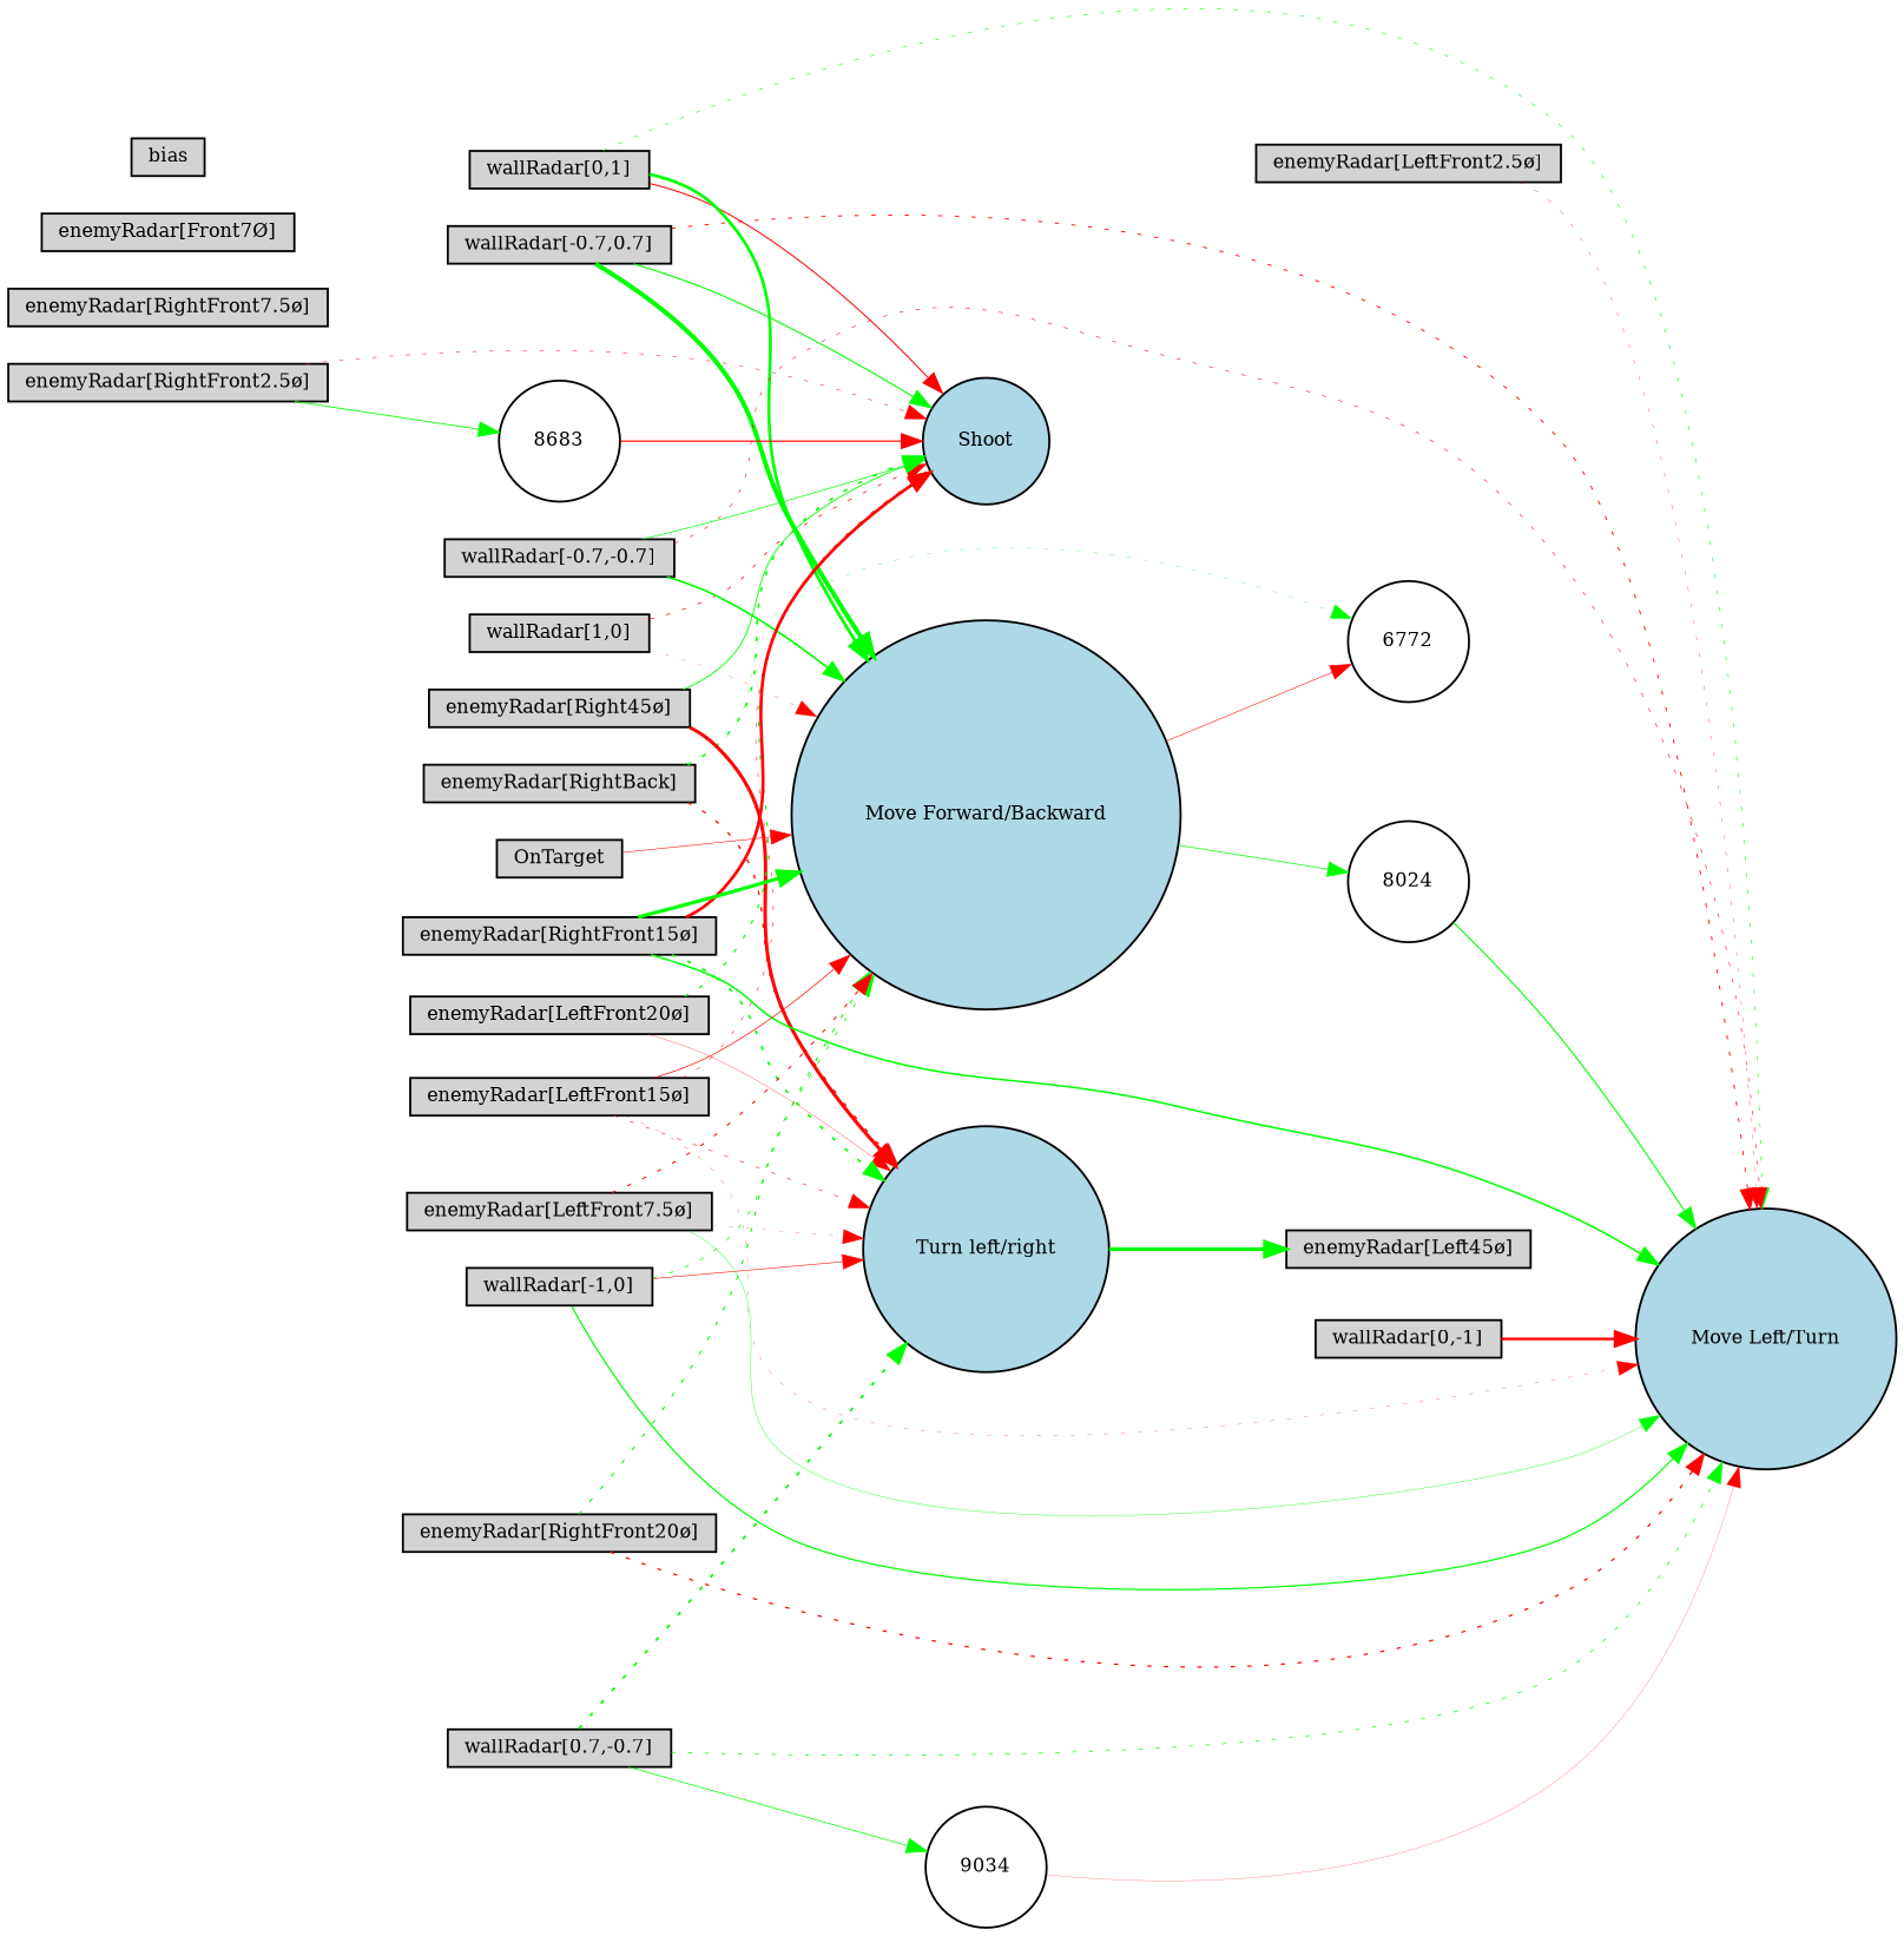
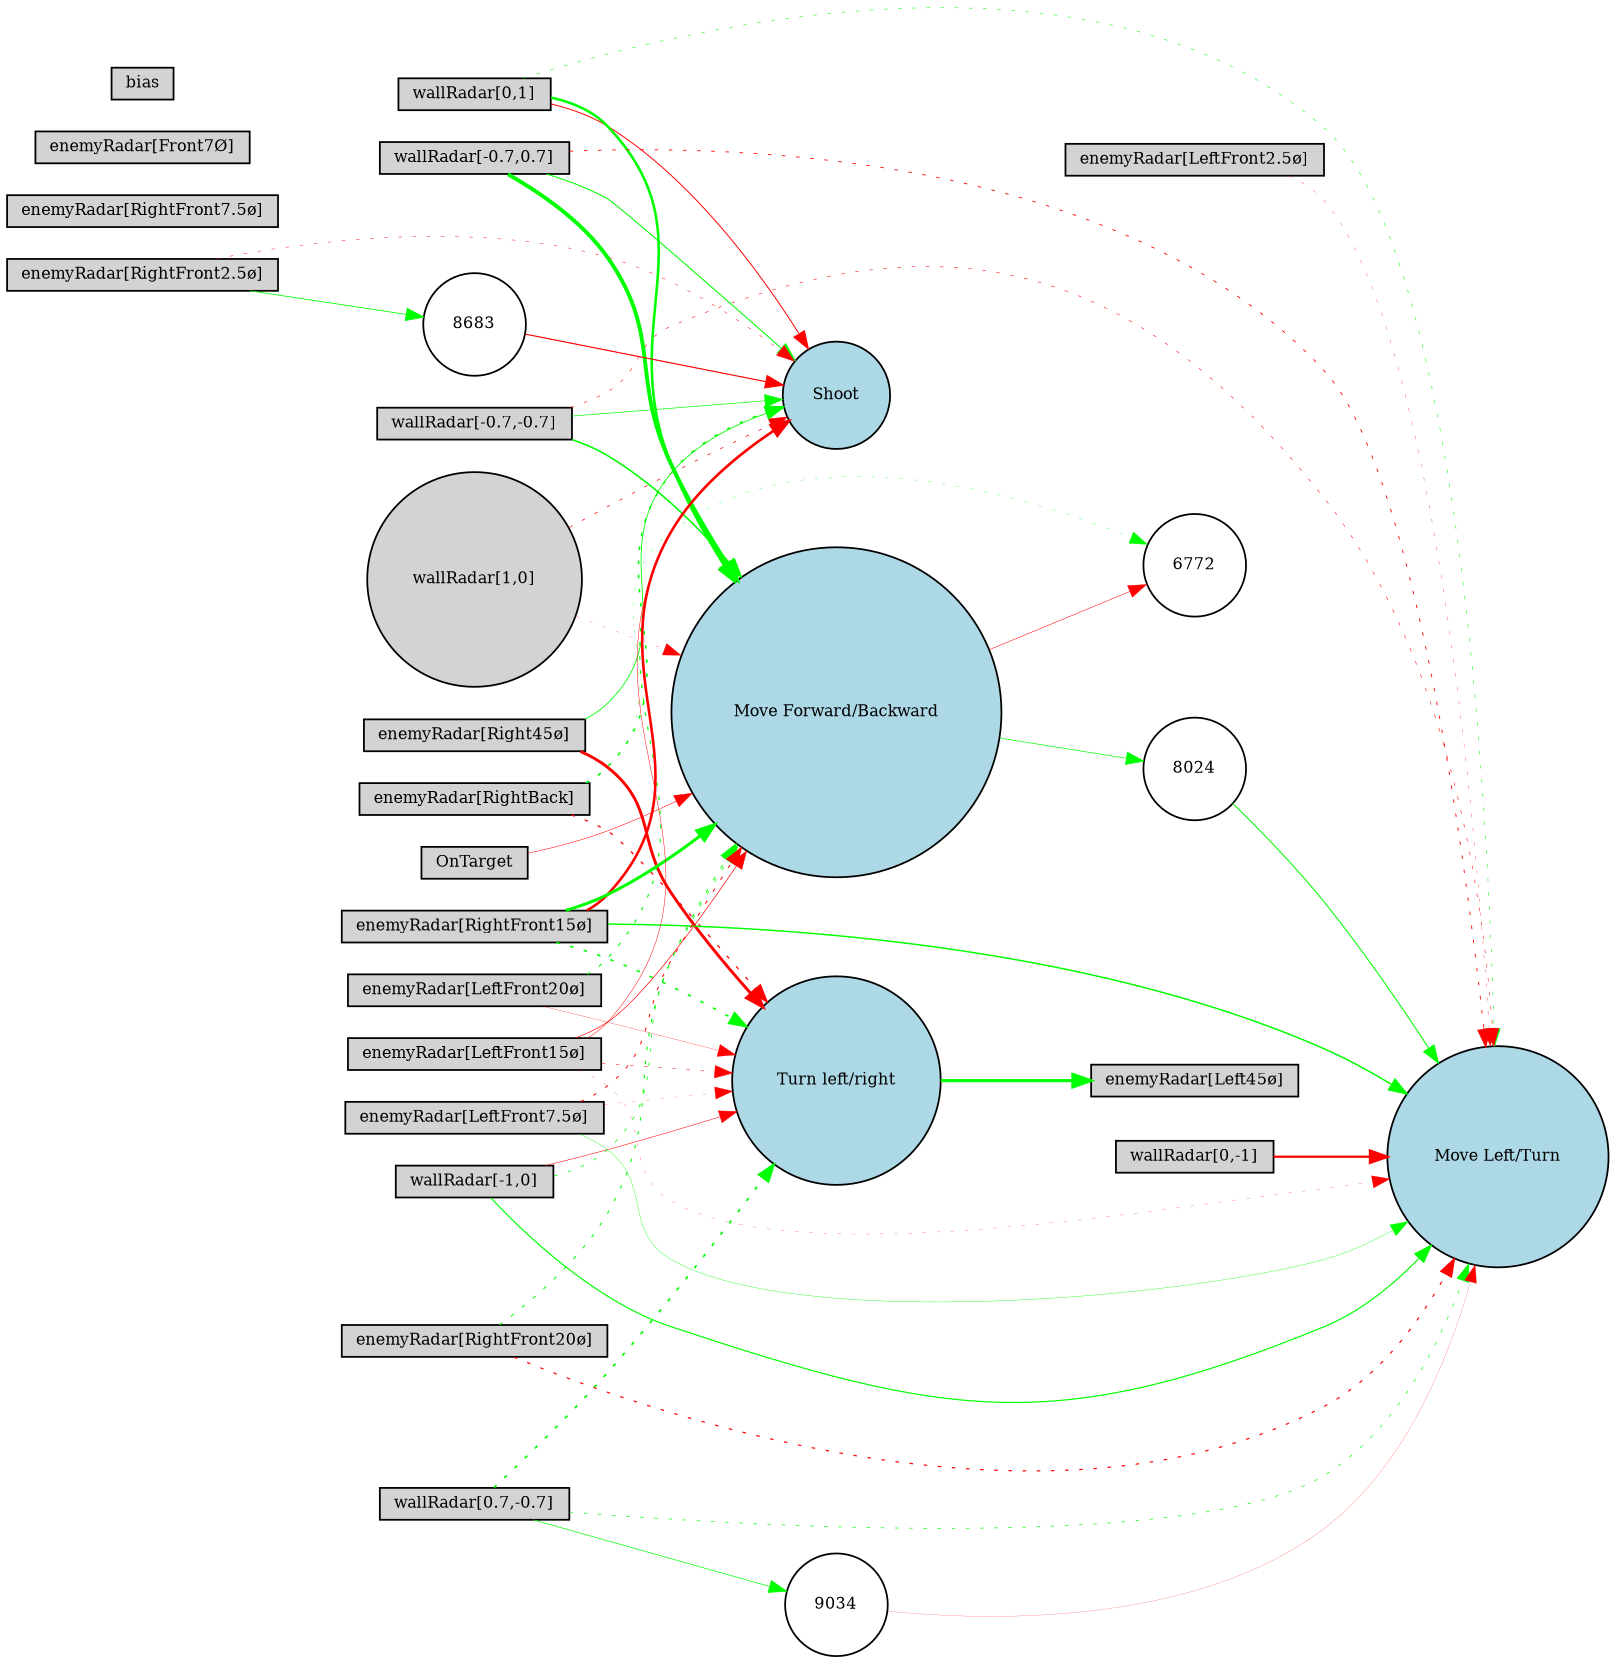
  digraph {
    rankdir=LR
    node [fillcolor=lightgray fontsize=9 shape=box style=filled]
    edge [color=red style=solid]
-   "wallRadar[1,0]" [height=0.2 width=0.2]
+   "wallRadar[1,0]" [height=0.2 shape=circle width=0.2]
    Shoot [fillcolor=lightblue height=0.2 shape=circle width=0.2]
    "Move Forward/Backward" [fillcolor=lightblue height=0.2 shape=circle width=0.2]
    6772 [fillcolor=white height=0.2 shape=circle width=0.2]
    8024 [fillcolor=white height=0.2 shape=circle width=0.2]
    "wallRadar[0,1]" [height=0.2 width=0.2]
    n7 [fillcolor=lightblue height=0.2 label="Move Left/Turn" shape=circle width=0.2]
    "wallRadar[-1,0]" [height=0.2 width=0.2]
    "Turn left/right" [fillcolor=lightblue height=0.2 shape=circle width=0.2]
    "enemyRadar[Left45ø]" [height=0.2 width=0.2]
    "wallRadar[0,-1]" [height=0.2 width=0.2]
    "wallRadar[-0.7,0.7]" [height=0.2 width=0.2]
    "wallRadar[-0.7,-0.7]" [height=0.2 width=0.2]
    "wallRadar[0.7,-0.7]" [height=0.2 width=0.2]
    9034 [fillcolor=white height=0.2 shape=circle width=0.2]
    "enemyRadar[RightBack]" [height=0.2 width=0.2]
    "enemyRadar[Right45ø]" [height=0.2 width=0.2]
    "enemyRadar[RightFront20ø]" [height=0.2 width=0.2]
    "enemyRadar[LeftFront20ø]" [height=0.2 width=0.2]
    "enemyRadar[RightFront15ø]" [height=0.2 width=0.2]
    "enemyRadar[LeftFront15ø]" [height=0.2 width=0.2]
    "enemyRadar[RightFront7.5ø]" [height=0.2 width=0.2]
    "enemyRadar[LeftFront7.5ø]" [height=0.2 width=0.2]
    "enemyRadar[RightFront2.5ø]" [height=0.2 width=0.2]
    8683 [fillcolor=white height=0.2 shape=circle width=0.2]
    "enemyRadar[LeftFront2.5ø]" [height=0.2 width=0.2]
    "enemyRadar[Front7Ø]" [height=0.2 width=0.2]
    OnTarget [height=0.2 width=0.2]
    bias [height=0.2 width=0.2]
    "wallRadar[1,0]" -> Shoot [penwidth=0.4012353293671156 style=dotted]
    "wallRadar[1,0]" -> "Move Forward/Backward" [penwidth=0.1265283726148083 style=dotted]
    "Move Forward/Backward" -> 6772 [penwidth=0.2891186125750539]
    "Move Forward/Backward" -> 8024 [color=green penwidth=0.3892011462459156]
    8024 -> n7 [color=green penwidth=0.5906090318361377]
    "wallRadar[0,1]" -> Shoot [penwidth=0.5518980197020973]
    "wallRadar[0,1]" -> "Move Forward/Backward" [color=green penwidth=1.4614445306699473]
    "wallRadar[0,1]" -> n7 [color=green penwidth=0.3075439929122974 style=dotted]
    "wallRadar[-1,0]" -> "Move Forward/Backward" [color=green penwidth=0.4349704504763592 style=dotted]
    "wallRadar[-1,0]" -> n7 [color=green penwidth=0.6672260780708923]
    "wallRadar[-1,0]" -> "Turn left/right" [penwidth=0.29874515395929807]
    "Turn left/right" -> "enemyRadar[Left45ø]" [color=green penwidth=1.7818622679618419]
    "wallRadar[0,-1]" -> n7 [penwidth=1.2798957919308158]
    "wallRadar[-0.7,0.7]" -> Shoot [color=green penwidth=0.594481126596311]
    "wallRadar[-0.7,0.7]" -> "Move Forward/Backward" [color=green penwidth=2.1946248411110942]
    "wallRadar[-0.7,0.7]" -> n7 [penwidth=0.4909138929360727 style=dotted]
    "wallRadar[-0.7,-0.7]" -> Shoot [color=green penwidth=0.38121266905701445]
    "wallRadar[-0.7,-0.7]" -> "Move Forward/Backward" [color=green penwidth=0.8964335579804422]
    "wallRadar[-0.7,-0.7]" -> n7 [penwidth=0.30734529845247804 style=dotted]
    "wallRadar[0.7,-0.7]" -> n7 [color=green penwidth=0.38732235143331706 style=dotted]
    "wallRadar[0.7,-0.7]" -> "Turn left/right" [color=green penwidth=0.9803034968937491 style=dotted]
    "wallRadar[0.7,-0.7]" -> 9034 [color=green penwidth=0.3933567243054368]
    9034 -> n7 [penwidth=0.10808549430996253]
    "enemyRadar[RightBack]" -> Shoot [color=green penwidth=0.8783604275253702 style=dotted]
    "enemyRadar[RightBack]" -> 6772 [color=green penwidth=0.16673029335944234 style=dotted]
    "enemyRadar[RightBack]" -> "Turn left/right" [penwidth=0.7178608166590519 style=dotted]
    "enemyRadar[Right45ø]" -> Shoot [color=green penwidth=0.4781207983298337]
    "enemyRadar[Right45ø]" -> "Turn left/right" [penwidth=1.6558236514837736]
    "enemyRadar[RightFront20ø]" -> "Move Forward/Backward" [color=green penwidth=0.6035351362023549 style=dotted]
    "enemyRadar[RightFront20ø]" -> n7 [penwidth=0.6696959673805006 style=dotted]
    "enemyRadar[LeftFront20ø]" -> Shoot [color=green penwidth=0.6505560694367923 style=dotted]
    "enemyRadar[LeftFront20ø]" -> "Turn left/right" [penwidth=0.15448580985308616]
    "enemyRadar[RightFront15ø]" -> Shoot [penwidth=1.4693174761198735]
    "enemyRadar[RightFront15ø]" -> "Move Forward/Backward" [color=green penwidth=1.7103519091097075]
    "enemyRadar[RightFront15ø]" -> n7 [color=green penwidth=0.8275359339930591]
    "enemyRadar[RightFront15ø]" -> "Turn left/right" [color=green penwidth=0.8951141313029495 style=dotted]
-   "enemyRadar[LeftFront15ø]" -> Shoot [penwidth=0.26995266584163746 style=dotted]
+   "enemyRadar[LeftFront15ø]" -> Shoot [penwidth=0.26995266584163746]
    "enemyRadar[LeftFront15ø]" -> "Move Forward/Backward" [penwidth=0.3765962985901834]
    "enemyRadar[LeftFront15ø]" -> n7 [penwidth=0.1333963619585264 style=dotted]
    "enemyRadar[LeftFront15ø]" -> "Turn left/right" [penwidth=0.2812309558353124 style=dotted]
    "enemyRadar[LeftFront7.5ø]" -> "Move Forward/Backward" [penwidth=0.5655424911227485 style=dotted]
    "enemyRadar[LeftFront7.5ø]" -> n7 [color=green penwidth=0.20235922499107367]
    "enemyRadar[LeftFront7.5ø]" -> "Turn left/right" [penwidth=0.11685891681475696 style=dotted]
    "enemyRadar[RightFront2.5ø]" -> Shoot [penwidth=0.25829163706416336 style=dotted]
    "enemyRadar[RightFront2.5ø]" -> 8683 [color=green penwidth=0.45901181401686086]
    8683 -> Shoot [penwidth=0.6459934608805084]
    "enemyRadar[LeftFront2.5ø]" -> n7 [penwidth=0.16876030193762098 style=dotted]
    OnTarget -> "Move Forward/Backward" [penwidth=0.29865396893832613]
  }
